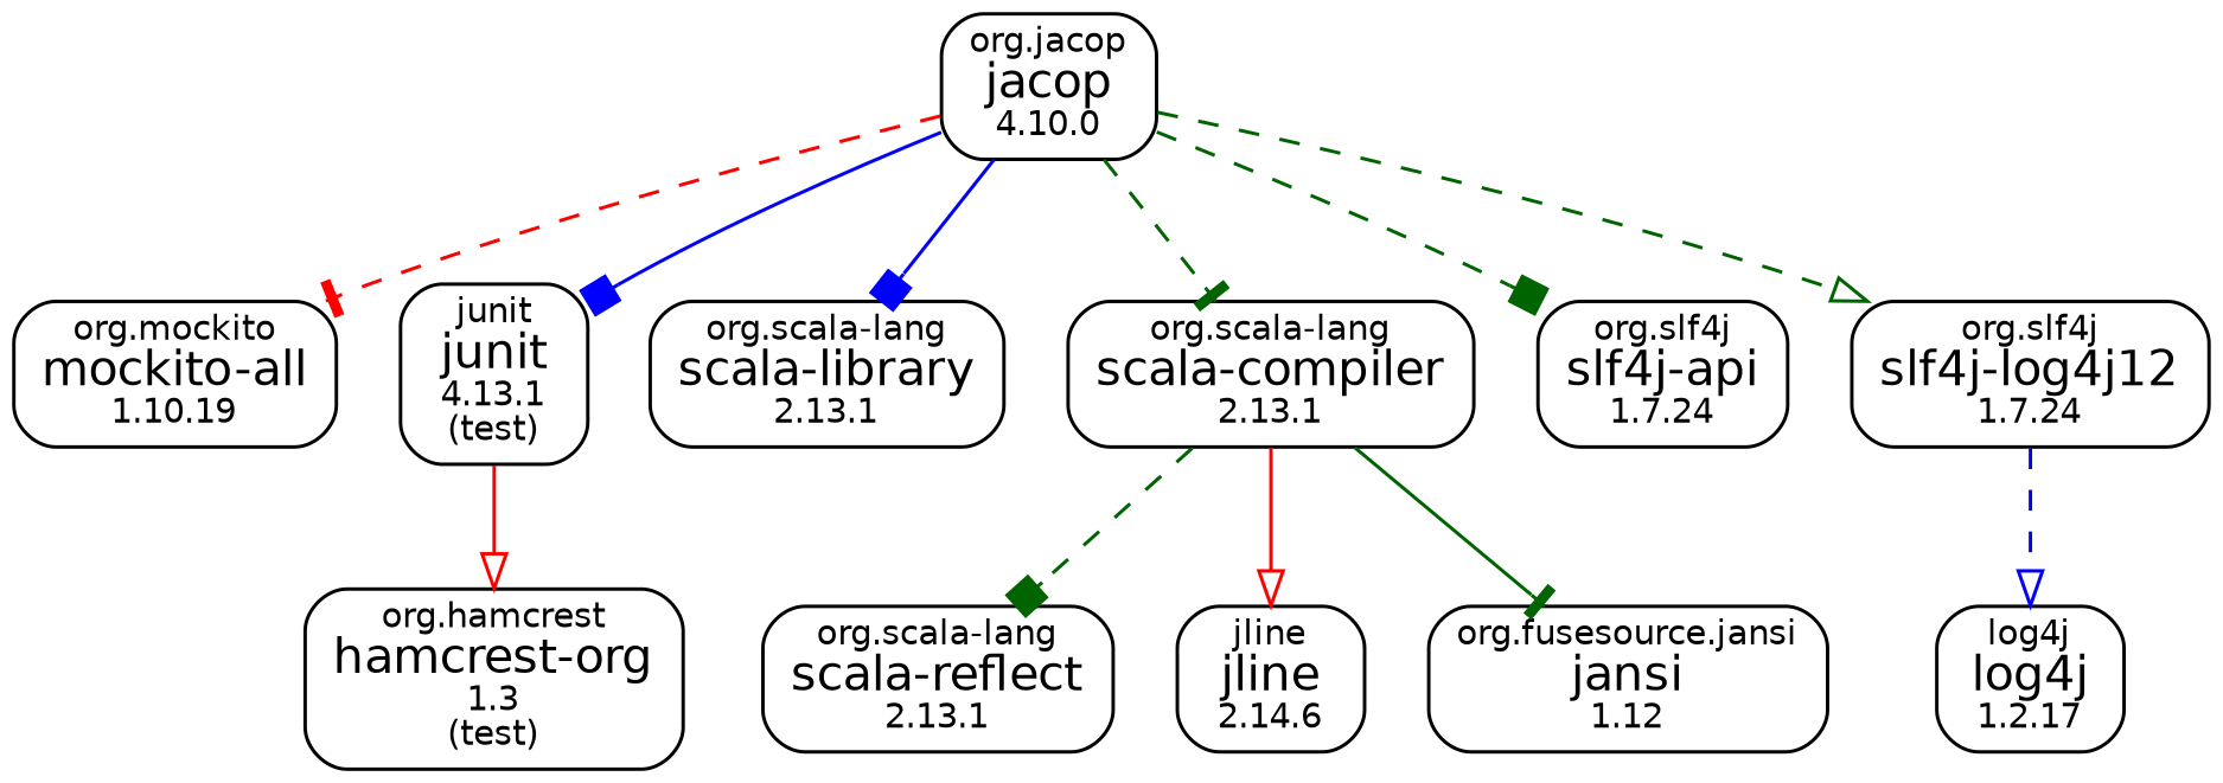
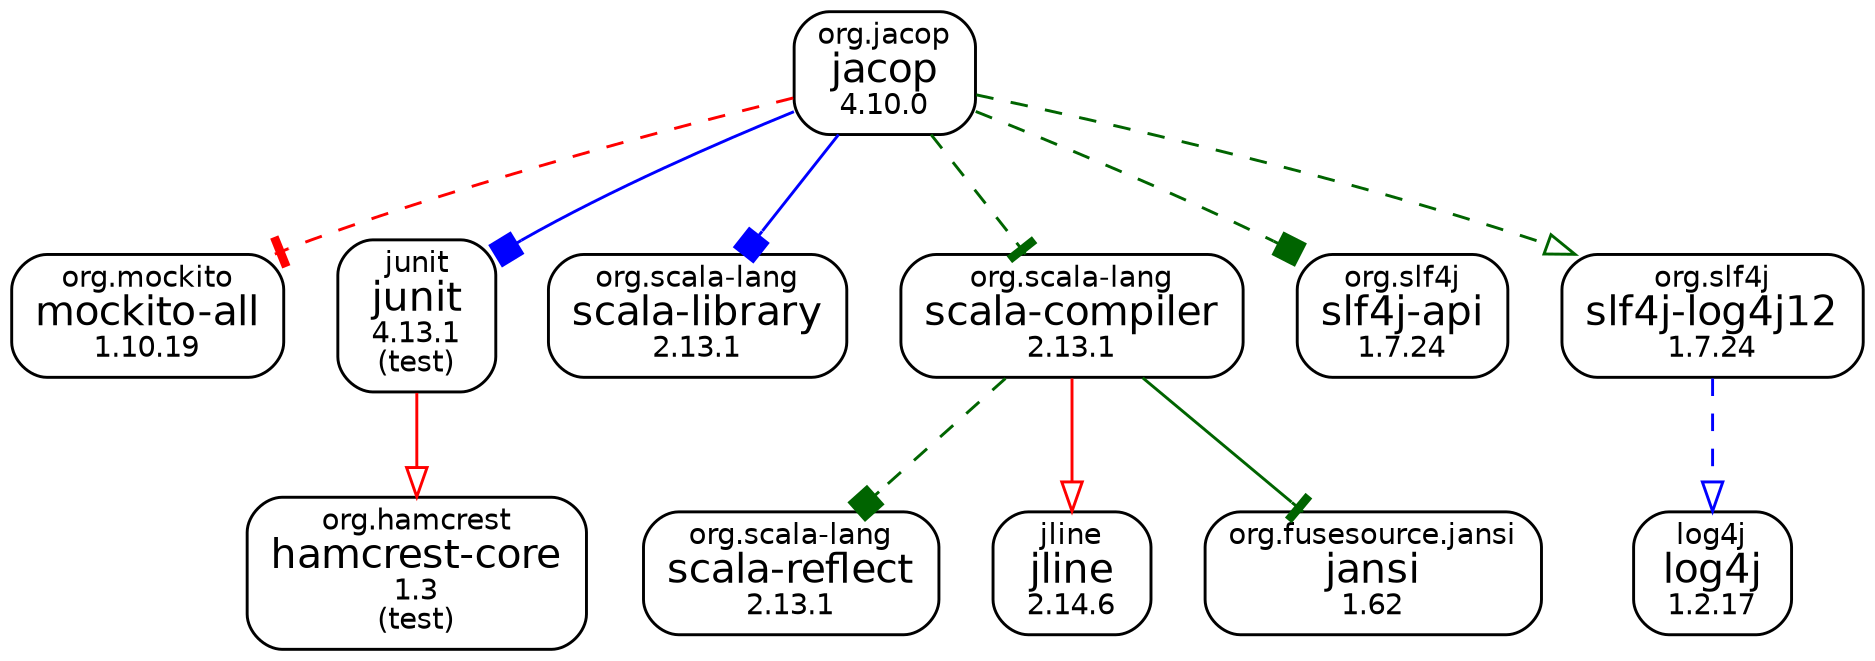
  digraph {
    node [fontname=Helvetica fontsize=14 shape=box style=rounded]
    edge [arrowhead=box color=darkgreen fontname=Helvetica fontsize=10 style=dashed]
    n1 [label=<<font point-size="10">org.jacop</font><br/>jacop<font point-size="10"><br/>4.10.0</font>>]
    n2 [label=<<font point-size="10">org.mockito</font><br/>mockito-all<font point-size="10"><br/>1.10.19</font>>]
    n3 [label=<<font point-size="10">junit</font><br/>junit<font point-size="10"><br/>4.13.1</font><font point-size="10"><br/>(test)</font>>]
    n4 [label=<<font point-size="10">org.scala-lang</font><br/>scala-library<font point-size="10"><br/>2.13.1</font>>]
    n5 [label=<<font point-size="10">org.scala-lang</font><br/>scala-compiler<font point-size="10"><br/>2.13.1</font>>]
    n6 [label=<<font point-size="10">org.slf4j</font><br/>slf4j-api<font point-size="10"><br/>1.7.24</font>>]
    n7 [label=<<font point-size="10">org.slf4j</font><br/>slf4j-log4j12<font point-size="10"><br/>1.7.24</font>>]
-   n8 [label=<<font point-size="10">org.hamcrest</font><br/>hamcrest-org<font point-size="10"><br/>1.3</font><font point-size="10"><br/>(test)</font>>]
+   n8 [label=<<font point-size="10">org.hamcrest</font><br/>hamcrest-core<font point-size="10"><br/>1.3</font><font point-size="10"><br/>(test)</font>>]
    n9 [label=<<font point-size="10">org.scala-lang</font><br/>scala-reflect<font point-size="10"><br/>2.13.1</font>>]
    n10 [label=<<font point-size="10">jline</font><br/>jline<font point-size="10"><br/>2.14.6</font>>]
-   n11 [label=<<font point-size="10">org.fusesource.jansi</font><br/>jansi<font point-size="10"><br/>1.12</font>>]
+   n11 [label=<<font point-size="10">org.fusesource.jansi</font><br/>jansi<font point-size="10"><br/>1.62</font>>]
    n12 [label=<<font point-size="10">log4j</font><br/>log4j<font point-size="10"><br/>1.2.17</font>>]
    n1 -> n2 [arrowhead=tee color=red]
    n1 -> n3 [color=blue style=solid]
    n1 -> n4 [color=blue style=solid]
    n1 -> n5 [arrowhead=tee]
    n1 -> n6
    n1 -> n7 [arrowhead=onormal]
    n3 -> n8 [arrowhead=onormal color=red style=solid]
    n5 -> n9
    n5 -> n10 [arrowhead=onormal color=red style=solid]
    n5 -> n11 [arrowhead=tee style=solid]
    n7 -> n12 [arrowhead=onormal color=blue]
  }
